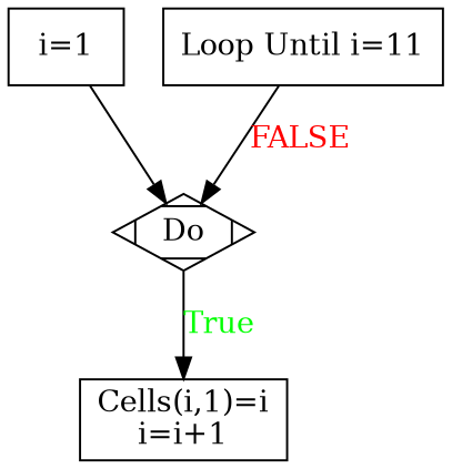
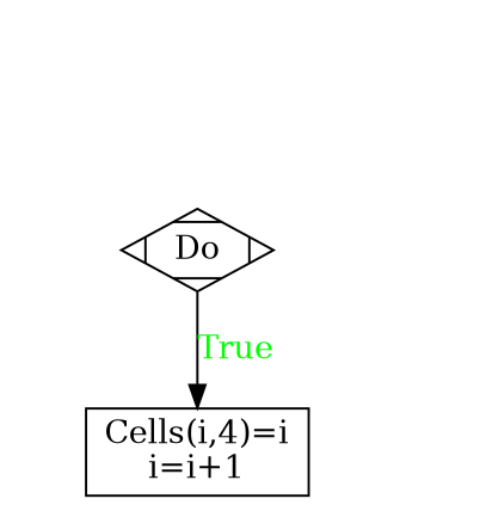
  digraph {
    node [shape=box]
-   n1 [label="i=1"]
    n2 [label=Do shape=Mdiamond]
-   n3 [label="Cells(i,1)=i\ni=i+1"]
-   n4 [label="Loop Until i=11"]
-   n1 -> n2
+   n3 [label="Cells(i,4)=i\ni=i+1"]
    n2 -> n3 [fontcolor=GREEN label=True]
-   n4 -> n2 [fontcolor=RED label=FALSE]
  }
